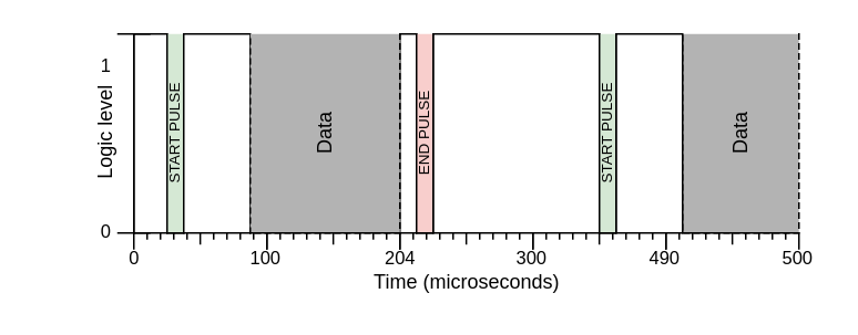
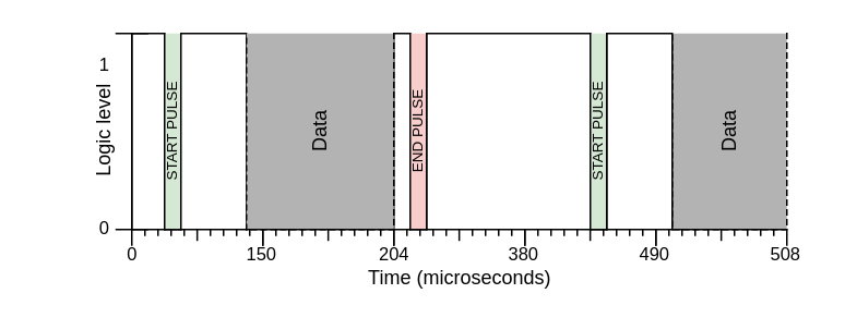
  <mxCell id="0" />
  <mxCell id="1" parent="0" />
  <mxCell id="2" value="Data" style="shape=partialRectangle;whiteSpace=wrap;html=1;bottom=0;right=1;left=1;top=1;fillColor=#B3B3B3;routingCenterX=-0.5;shadow=0;strokeColor=#000000;rotation=0;horizontal=0;direction=west;dashed=1;" vertex="1" parent="1"><mxGeometry x="410" y="20" width="70" height="120" as="geometry" /></mxCell>
  <mxCell id="3" value="" style="shape=partialRectangle;whiteSpace=wrap;html=1;bottom=1;right=1;left=1;top=0;fillColor=#FFFFFF;routingCenterX=-0.5;shadow=0;strokeColor=#000000;rotation=0;horizontal=1;direction=west;" vertex="1" parent="1"><mxGeometry x="80" y="20" width="20" height="120" as="geometry" /></mxCell>
  <mxCell id="4" value="START PULSE" style="shape=partialRectangle;whiteSpace=wrap;html=1;bottom=0;right=1;left=1;top=1;fillColor=#d5e8d4;routingCenterX=-0.5;shadow=0;strokeColor=#000000;rotation=0;horizontal=0;direction=west;fontSize=9;" vertex="1" parent="1"><mxGeometry x="100" y="20" width="10" height="120" as="geometry" /></mxCell>
  <mxCell id="5" value="" style="shape=partialRectangle;whiteSpace=wrap;html=1;bottom=1;right=1;left=1;top=0;fillColor=#FFFFFF;routingCenterX=-0.5;shadow=0;strokeColor=#000000;rotation=0;horizontal=1;direction=west;" vertex="1" parent="1"><mxGeometry x="110" y="20" width="40" height="120" as="geometry" /></mxCell>
  <mxCell id="6" value="" style="shape=partialRectangle;whiteSpace=wrap;html=1;bottom=1;right=1;left=1;top=0;fillColor=#FFFFFF;routingCenterX=-0.5;shadow=0;strokeColor=#000000;rotation=0;horizontal=1;direction=west;" vertex="1" parent="1"><mxGeometry x="240" y="20" width="10" height="120" as="geometry" /></mxCell>
  <mxCell id="7" value="" style="shape=partialRectangle;whiteSpace=wrap;html=1;bottom=1;right=1;left=1;top=0;fillColor=#FFFFFF;routingCenterX=-0.5;shadow=0;strokeColor=#000000;rotation=0;horizontal=1;direction=west;" vertex="1" parent="1"><mxGeometry x="260" y="20" width="100" height="120" as="geometry" /></mxCell>
  <mxCell id="8" value="" style="shape=partialRectangle;whiteSpace=wrap;html=1;bottom=1;right=1;left=1;top=0;fillColor=#FFFFFF;routingCenterX=-0.5;shadow=0;strokeColor=#000000;rotation=0;horizontal=1;direction=west;" vertex="1" parent="1"><mxGeometry x="370" y="20" width="40" height="120" as="geometry" /></mxCell>
  <mxCell id="9" value="Data" style="shape=partialRectangle;whiteSpace=wrap;html=1;bottom=0;right=1;left=1;top=1;fillColor=#B3B3B3;routingCenterX=-0.5;shadow=0;strokeColor=#000000;rotation=0;horizontal=0;direction=west;dashed=1;" vertex="1" parent="1"><mxGeometry x="150" y="20" width="90" height="120" as="geometry" /></mxCell>
  <mxCell id="10" value="END PULSE" style="shape=partialRectangle;whiteSpace=wrap;html=1;bottom=0;right=1;left=1;top=1;fillColor=#f8cecc;routingCenterX=-0.5;shadow=0;strokeColor=#000000;rotation=0;horizontal=0;direction=west;fontSize=9;" vertex="1" parent="1"><mxGeometry x="250" y="20" width="10" height="120" as="geometry" /></mxCell>
  <mxCell id="11" value="START PULSE" style="shape=partialRectangle;whiteSpace=wrap;html=1;bottom=0;right=1;left=1;top=1;fillColor=#d5e8d4;routingCenterX=-0.5;shadow=0;strokeColor=#000000;rotation=0;horizontal=0;direction=west;verticalAlign=middle;fontSize=9;" vertex="1" parent="1"><mxGeometry x="360" y="20" width="10" height="120" as="geometry" /></mxCell>
  <mxCell id="12" value="" style="shape=crossbar;whiteSpace=wrap;html=1;rounded=1;strokeColor=#000000;fillColor=#B3B3B3;rotation=-90;" vertex="1" parent="1"><mxGeometry x="20" y="70" width="120" height="20" as="geometry" /></mxCell>
  <mxCell id="13" value="" style="group" vertex="1" connectable="0" parent="1"><mxGeometry x="80" y="139.5" width="80" height="10.5" as="geometry" /></mxCell>
  <mxCell id="14" value="" style="endArrow=none;html=1;fontSize=11;" edge="1" parent="13"><mxGeometry width="50" height="50" relative="1" as="geometry"><mxPoint x="24" y="4.5" as="sourcePoint" /><mxPoint x="24.0" y="0.5" as="targetPoint" /></mxGeometry></mxCell>
  <mxCell id="15" value="" style="endArrow=none;html=1;fontSize=11;endSize=6;startSize=6;" edge="1" parent="13"><mxGeometry width="50" height="50" relative="1" as="geometry"><mxPoint x="39.94" y="7.5" as="sourcePoint" /><mxPoint x="39.94" y="0.5" as="targetPoint" /></mxGeometry></mxCell>
  <mxCell id="16" value="" style="endArrow=none;html=1;fontSize=11;" edge="1" parent="13"><mxGeometry width="50" height="50" relative="1" as="geometry"><mxPoint y="0.5" as="sourcePoint" /><mxPoint x="80" y="0.5" as="targetPoint" /></mxGeometry></mxCell>
  <mxCell id="17" value="" style="endArrow=none;html=1;fontSize=11;" edge="1" parent="13"><mxGeometry width="50" height="50" relative="1" as="geometry"><mxPoint y="10.5" as="sourcePoint" /><mxPoint as="targetPoint" /></mxGeometry></mxCell>
  <mxCell id="18" value="" style="endArrow=none;html=1;fontSize=11;" edge="1" parent="13"><mxGeometry width="50" height="50" relative="1" as="geometry"><mxPoint x="32" y="4.5" as="sourcePoint" /><mxPoint x="32.0" y="0.5" as="targetPoint" /></mxGeometry></mxCell>
  <mxCell id="19" value="" style="endArrow=none;html=1;fontSize=11;" edge="1" parent="13"><mxGeometry width="50" height="50" relative="1" as="geometry"><mxPoint x="16" y="4.5" as="sourcePoint" /><mxPoint x="16.0" y="0.5" as="targetPoint" /></mxGeometry></mxCell>
  <mxCell id="20" value="" style="endArrow=none;html=1;fontSize=11;" edge="1" parent="13"><mxGeometry width="50" height="50" relative="1" as="geometry"><mxPoint x="8" y="4.5" as="sourcePoint" /><mxPoint x="8.0" y="0.5" as="targetPoint" /></mxGeometry></mxCell>
  <mxCell id="21" value="" style="endArrow=none;html=1;fontSize=11;" edge="1" parent="13"><mxGeometry width="50" height="50" relative="1" as="geometry"><mxPoint x="80" y="10.5" as="sourcePoint" /><mxPoint x="80" as="targetPoint" /></mxGeometry></mxCell>
  <mxCell id="22" value="" style="endArrow=none;html=1;fontSize=11;" edge="1" parent="13"><mxGeometry width="50" height="50" relative="1" as="geometry"><mxPoint x="64" y="4.5" as="sourcePoint" /><mxPoint x="64.0" y="0.5" as="targetPoint" /></mxGeometry></mxCell>
  <mxCell id="23" value="" style="endArrow=none;html=1;fontSize=11;" edge="1" parent="13"><mxGeometry width="50" height="50" relative="1" as="geometry"><mxPoint x="72" y="4.5" as="sourcePoint" /><mxPoint x="72.0" y="0.5" as="targetPoint" /></mxGeometry></mxCell>
  <mxCell id="24" value="" style="endArrow=none;html=1;fontSize=11;" edge="1" parent="13"><mxGeometry width="50" height="50" relative="1" as="geometry"><mxPoint x="56" y="4.5" as="sourcePoint" /><mxPoint x="56.0" y="0.5" as="targetPoint" /></mxGeometry></mxCell>
  <mxCell id="25" value="" style="endArrow=none;html=1;fontSize=11;" edge="1" parent="13"><mxGeometry width="50" height="50" relative="1" as="geometry"><mxPoint x="48" y="4.5" as="sourcePoint" /><mxPoint x="48.0" y="0.5" as="targetPoint" /></mxGeometry></mxCell>
  <mxCell id="26" value="" style="group" vertex="1" connectable="0" parent="1"><mxGeometry x="160" y="139.5" width="80" height="10.5" as="geometry" /></mxCell>
  <mxCell id="27" value="" style="endArrow=none;html=1;fontSize=11;" edge="1" parent="26"><mxGeometry width="50" height="50" relative="1" as="geometry"><mxPoint x="24" y="4.5" as="sourcePoint" /><mxPoint x="24.0" y="0.5" as="targetPoint" /></mxGeometry></mxCell>
  <mxCell id="28" value="" style="endArrow=none;html=1;fontSize=11;endSize=6;startSize=6;" edge="1" parent="26"><mxGeometry width="50" height="50" relative="1" as="geometry"><mxPoint x="39.94" y="7.5" as="sourcePoint" /><mxPoint x="39.94" y="0.5" as="targetPoint" /></mxGeometry></mxCell>
  <mxCell id="29" value="" style="endArrow=none;html=1;fontSize=11;" edge="1" parent="26"><mxGeometry width="50" height="50" relative="1" as="geometry"><mxPoint y="0.5" as="sourcePoint" /><mxPoint x="80" y="0.5" as="targetPoint" /></mxGeometry></mxCell>
  <mxCell id="30" value="" style="endArrow=none;html=1;fontSize=11;" edge="1" parent="26"><mxGeometry width="50" height="50" relative="1" as="geometry"><mxPoint y="10.5" as="sourcePoint" /><mxPoint as="targetPoint" /></mxGeometry></mxCell>
  <mxCell id="31" value="" style="endArrow=none;html=1;fontSize=11;" edge="1" parent="26"><mxGeometry width="50" height="50" relative="1" as="geometry"><mxPoint x="32" y="4.5" as="sourcePoint" /><mxPoint x="32.0" y="0.5" as="targetPoint" /></mxGeometry></mxCell>
  <mxCell id="32" value="" style="endArrow=none;html=1;fontSize=11;" edge="1" parent="26"><mxGeometry width="50" height="50" relative="1" as="geometry"><mxPoint x="16" y="4.5" as="sourcePoint" /><mxPoint x="16.0" y="0.5" as="targetPoint" /></mxGeometry></mxCell>
  <mxCell id="33" value="" style="endArrow=none;html=1;fontSize=11;" edge="1" parent="26"><mxGeometry width="50" height="50" relative="1" as="geometry"><mxPoint x="8" y="4.5" as="sourcePoint" /><mxPoint x="8.0" y="0.5" as="targetPoint" /></mxGeometry></mxCell>
  <mxCell id="34" value="" style="endArrow=none;html=1;fontSize=11;" edge="1" parent="26"><mxGeometry width="50" height="50" relative="1" as="geometry"><mxPoint x="80" y="10.5" as="sourcePoint" /><mxPoint x="80" as="targetPoint" /></mxGeometry></mxCell>
  <mxCell id="35" value="" style="endArrow=none;html=1;fontSize=11;" edge="1" parent="26"><mxGeometry width="50" height="50" relative="1" as="geometry"><mxPoint x="64" y="4.5" as="sourcePoint" /><mxPoint x="64.0" y="0.5" as="targetPoint" /></mxGeometry></mxCell>
  <mxCell id="36" value="" style="endArrow=none;html=1;fontSize=11;" edge="1" parent="26"><mxGeometry width="50" height="50" relative="1" as="geometry"><mxPoint x="72" y="4.5" as="sourcePoint" /><mxPoint x="72.0" y="0.5" as="targetPoint" /></mxGeometry></mxCell>
  <mxCell id="37" value="" style="endArrow=none;html=1;fontSize=11;" edge="1" parent="26"><mxGeometry width="50" height="50" relative="1" as="geometry"><mxPoint x="56" y="4.5" as="sourcePoint" /><mxPoint x="56.0" y="0.5" as="targetPoint" /></mxGeometry></mxCell>
  <mxCell id="38" value="" style="endArrow=none;html=1;fontSize=11;" edge="1" parent="26"><mxGeometry width="50" height="50" relative="1" as="geometry"><mxPoint x="48" y="4.5" as="sourcePoint" /><mxPoint x="48.0" y="0.5" as="targetPoint" /></mxGeometry></mxCell>
  <mxCell id="39" value="" style="group" vertex="1" connectable="0" parent="1"><mxGeometry x="240" y="139.5" width="80" height="10.5" as="geometry" /></mxCell>
  <mxCell id="40" value="" style="endArrow=none;html=1;fontSize=11;" edge="1" parent="39"><mxGeometry width="50" height="50" relative="1" as="geometry"><mxPoint x="24" y="4.5" as="sourcePoint" /><mxPoint x="24.0" y="0.5" as="targetPoint" /></mxGeometry></mxCell>
  <mxCell id="41" value="" style="endArrow=none;html=1;fontSize=11;endSize=6;startSize=6;" edge="1" parent="39"><mxGeometry width="50" height="50" relative="1" as="geometry"><mxPoint x="39.94" y="7.5" as="sourcePoint" /><mxPoint x="39.94" y="0.5" as="targetPoint" /></mxGeometry></mxCell>
  <mxCell id="42" value="" style="endArrow=none;html=1;fontSize=11;" edge="1" parent="39"><mxGeometry width="50" height="50" relative="1" as="geometry"><mxPoint y="0.5" as="sourcePoint" /><mxPoint x="80" y="0.5" as="targetPoint" /></mxGeometry></mxCell>
  <mxCell id="43" value="" style="endArrow=none;html=1;fontSize=11;" edge="1" parent="39"><mxGeometry width="50" height="50" relative="1" as="geometry"><mxPoint y="10.5" as="sourcePoint" /><mxPoint as="targetPoint" /></mxGeometry></mxCell>
  <mxCell id="44" value="" style="endArrow=none;html=1;fontSize=11;" edge="1" parent="39"><mxGeometry width="50" height="50" relative="1" as="geometry"><mxPoint x="32" y="4.5" as="sourcePoint" /><mxPoint x="32.0" y="0.5" as="targetPoint" /></mxGeometry></mxCell>
  <mxCell id="45" value="" style="endArrow=none;html=1;fontSize=11;" edge="1" parent="39"><mxGeometry width="50" height="50" relative="1" as="geometry"><mxPoint x="16" y="4.5" as="sourcePoint" /><mxPoint x="16.0" y="0.5" as="targetPoint" /></mxGeometry></mxCell>
  <mxCell id="46" value="" style="endArrow=none;html=1;fontSize=11;" edge="1" parent="39"><mxGeometry width="50" height="50" relative="1" as="geometry"><mxPoint x="8" y="4.5" as="sourcePoint" /><mxPoint x="8.0" y="0.5" as="targetPoint" /></mxGeometry></mxCell>
  <mxCell id="47" value="" style="endArrow=none;html=1;fontSize=11;" edge="1" parent="39"><mxGeometry width="50" height="50" relative="1" as="geometry"><mxPoint x="80" y="10.5" as="sourcePoint" /><mxPoint x="80" as="targetPoint" /></mxGeometry></mxCell>
  <mxCell id="48" value="" style="endArrow=none;html=1;fontSize=11;" edge="1" parent="39"><mxGeometry width="50" height="50" relative="1" as="geometry"><mxPoint x="64" y="4.5" as="sourcePoint" /><mxPoint x="64.0" y="0.5" as="targetPoint" /></mxGeometry></mxCell>
  <mxCell id="49" value="" style="endArrow=none;html=1;fontSize=11;" edge="1" parent="39"><mxGeometry width="50" height="50" relative="1" as="geometry"><mxPoint x="72" y="4.5" as="sourcePoint" /><mxPoint x="72.0" y="0.5" as="targetPoint" /></mxGeometry></mxCell>
  <mxCell id="50" value="" style="endArrow=none;html=1;fontSize=11;" edge="1" parent="39"><mxGeometry width="50" height="50" relative="1" as="geometry"><mxPoint x="56" y="4.5" as="sourcePoint" /><mxPoint x="56.0" y="0.5" as="targetPoint" /></mxGeometry></mxCell>
  <mxCell id="51" value="" style="endArrow=none;html=1;fontSize=11;" edge="1" parent="39"><mxGeometry width="50" height="50" relative="1" as="geometry"><mxPoint x="48" y="4.5" as="sourcePoint" /><mxPoint x="48.0" y="0.5" as="targetPoint" /></mxGeometry></mxCell>
  <mxCell id="52" value="" style="group" vertex="1" connectable="0" parent="1"><mxGeometry x="320" y="139.5" width="80" height="10.5" as="geometry" /></mxCell>
  <mxCell id="53" value="" style="endArrow=none;html=1;fontSize=11;" edge="1" parent="52"><mxGeometry width="50" height="50" relative="1" as="geometry"><mxPoint x="24" y="4.5" as="sourcePoint" /><mxPoint x="24.0" y="0.5" as="targetPoint" /></mxGeometry></mxCell>
  <mxCell id="54" value="" style="endArrow=none;html=1;fontSize=11;endSize=6;startSize=6;" edge="1" parent="52"><mxGeometry width="50" height="50" relative="1" as="geometry"><mxPoint x="39.94" y="7.5" as="sourcePoint" /><mxPoint x="39.94" y="0.5" as="targetPoint" /></mxGeometry></mxCell>
  <mxCell id="55" value="" style="endArrow=none;html=1;fontSize=11;" edge="1" parent="52"><mxGeometry width="50" height="50" relative="1" as="geometry"><mxPoint y="0.5" as="sourcePoint" /><mxPoint x="80" y="0.5" as="targetPoint" /></mxGeometry></mxCell>
  <mxCell id="56" value="" style="endArrow=none;html=1;fontSize=11;" edge="1" parent="52"><mxGeometry width="50" height="50" relative="1" as="geometry"><mxPoint y="10.5" as="sourcePoint" /><mxPoint as="targetPoint" /></mxGeometry></mxCell>
  <mxCell id="57" value="" style="endArrow=none;html=1;fontSize=11;" edge="1" parent="52"><mxGeometry width="50" height="50" relative="1" as="geometry"><mxPoint x="32" y="4.5" as="sourcePoint" /><mxPoint x="32.0" y="0.5" as="targetPoint" /></mxGeometry></mxCell>
  <mxCell id="58" value="" style="endArrow=none;html=1;fontSize=11;" edge="1" parent="52"><mxGeometry width="50" height="50" relative="1" as="geometry"><mxPoint x="16" y="4.5" as="sourcePoint" /><mxPoint x="16.0" y="0.5" as="targetPoint" /></mxGeometry></mxCell>
  <mxCell id="59" value="" style="endArrow=none;html=1;fontSize=11;" edge="1" parent="52"><mxGeometry width="50" height="50" relative="1" as="geometry"><mxPoint x="8" y="4.5" as="sourcePoint" /><mxPoint x="8.0" y="0.5" as="targetPoint" /></mxGeometry></mxCell>
  <mxCell id="60" value="" style="endArrow=none;html=1;fontSize=11;" edge="1" parent="52"><mxGeometry width="50" height="50" relative="1" as="geometry"><mxPoint x="80" y="10.5" as="sourcePoint" /><mxPoint x="80" as="targetPoint" /></mxGeometry></mxCell>
  <mxCell id="61" value="" style="endArrow=none;html=1;fontSize=11;" edge="1" parent="52"><mxGeometry width="50" height="50" relative="1" as="geometry"><mxPoint x="64" y="4.5" as="sourcePoint" /><mxPoint x="64.0" y="0.5" as="targetPoint" /></mxGeometry></mxCell>
  <mxCell id="62" value="" style="endArrow=none;html=1;fontSize=11;" edge="1" parent="52"><mxGeometry width="50" height="50" relative="1" as="geometry"><mxPoint x="72" y="4.5" as="sourcePoint" /><mxPoint x="72.0" y="0.5" as="targetPoint" /></mxGeometry></mxCell>
  <mxCell id="63" value="" style="endArrow=none;html=1;fontSize=11;" edge="1" parent="52"><mxGeometry width="50" height="50" relative="1" as="geometry"><mxPoint x="56" y="4.5" as="sourcePoint" /><mxPoint x="56.0" y="0.5" as="targetPoint" /></mxGeometry></mxCell>
  <mxCell id="64" value="" style="endArrow=none;html=1;fontSize=11;" edge="1" parent="52"><mxGeometry width="50" height="50" relative="1" as="geometry"><mxPoint x="48" y="4.5" as="sourcePoint" /><mxPoint x="48.0" y="0.5" as="targetPoint" /></mxGeometry></mxCell>
  <mxCell id="65" value="" style="group" vertex="1" connectable="0" parent="1"><mxGeometry x="400" y="139.5" width="80" height="10.5" as="geometry" /></mxCell>
  <mxCell id="66" value="" style="endArrow=none;html=1;fontSize=11;" edge="1" parent="65"><mxGeometry width="50" height="50" relative="1" as="geometry"><mxPoint x="24" y="4.5" as="sourcePoint" /><mxPoint x="24.0" y="0.5" as="targetPoint" /></mxGeometry></mxCell>
  <mxCell id="67" value="" style="endArrow=none;html=1;fontSize=11;endSize=6;startSize=6;" edge="1" parent="65"><mxGeometry width="50" height="50" relative="1" as="geometry"><mxPoint x="39.94" y="7.5" as="sourcePoint" /><mxPoint x="39.94" y="0.5" as="targetPoint" /></mxGeometry></mxCell>
  <mxCell id="68" value="" style="endArrow=none;html=1;fontSize=11;" edge="1" parent="65"><mxGeometry width="50" height="50" relative="1" as="geometry"><mxPoint y="0.5" as="sourcePoint" /><mxPoint x="80" y="0.5" as="targetPoint" /></mxGeometry></mxCell>
  <mxCell id="69" value="" style="endArrow=none;html=1;fontSize=11;" edge="1" parent="65"><mxGeometry width="50" height="50" relative="1" as="geometry"><mxPoint y="10.5" as="sourcePoint" /><mxPoint as="targetPoint" /></mxGeometry></mxCell>
  <mxCell id="70" value="" style="endArrow=none;html=1;fontSize=11;" edge="1" parent="65"><mxGeometry width="50" height="50" relative="1" as="geometry"><mxPoint x="32" y="4.5" as="sourcePoint" /><mxPoint x="32.0" y="0.5" as="targetPoint" /></mxGeometry></mxCell>
  <mxCell id="71" value="" style="endArrow=none;html=1;fontSize=11;" edge="1" parent="65"><mxGeometry width="50" height="50" relative="1" as="geometry"><mxPoint x="16" y="4.5" as="sourcePoint" /><mxPoint x="16.0" y="0.5" as="targetPoint" /></mxGeometry></mxCell>
  <mxCell id="72" value="" style="endArrow=none;html=1;fontSize=11;" edge="1" parent="65"><mxGeometry width="50" height="50" relative="1" as="geometry"><mxPoint x="8" y="4.5" as="sourcePoint" /><mxPoint x="8.0" y="0.5" as="targetPoint" /></mxGeometry></mxCell>
  <mxCell id="73" value="" style="endArrow=none;html=1;fontSize=11;" edge="1" parent="65"><mxGeometry width="50" height="50" relative="1" as="geometry"><mxPoint x="80" y="10.5" as="sourcePoint" /><mxPoint x="80" as="targetPoint" /></mxGeometry></mxCell>
  <mxCell id="74" value="" style="endArrow=none;html=1;fontSize=11;" edge="1" parent="65"><mxGeometry width="50" height="50" relative="1" as="geometry"><mxPoint x="64" y="4.5" as="sourcePoint" /><mxPoint x="64.0" y="0.5" as="targetPoint" /></mxGeometry></mxCell>
  <mxCell id="75" value="" style="endArrow=none;html=1;fontSize=11;" edge="1" parent="65"><mxGeometry width="50" height="50" relative="1" as="geometry"><mxPoint x="72" y="4.5" as="sourcePoint" /><mxPoint x="72.0" y="0.5" as="targetPoint" /></mxGeometry></mxCell>
  <mxCell id="76" value="" style="endArrow=none;html=1;fontSize=11;" edge="1" parent="65"><mxGeometry width="50" height="50" relative="1" as="geometry"><mxPoint x="56" y="4.5" as="sourcePoint" /><mxPoint x="56.0" y="0.5" as="targetPoint" /></mxGeometry></mxCell>
  <mxCell id="77" value="" style="endArrow=none;html=1;fontSize=11;" edge="1" parent="65"><mxGeometry width="50" height="50" relative="1" as="geometry"><mxPoint x="48" y="4.5" as="sourcePoint" /><mxPoint x="48.0" y="0.5" as="targetPoint" /></mxGeometry></mxCell>
  <mxCell id="78" value="1" style="text;html=1;align=center;verticalAlign=middle;resizable=0;points=[];autosize=1;fontSize=11;" vertex="1" parent="1"><mxGeometry x="54" y="30" width="18" height="18" as="geometry" /></mxCell>
  <mxCell id="79" value="0" style="text;html=1;align=center;verticalAlign=middle;resizable=0;points=[];autosize=1;fontSize=11;" vertex="1" parent="1"><mxGeometry x="54" y="130" width="18" height="18" as="geometry" /></mxCell>
  <mxCell id="80" value="0" style="text;html=1;align=center;verticalAlign=middle;resizable=0;points=[];autosize=1;fontSize=11;" vertex="1" parent="1"><mxGeometry x="71" y="146" width="18" height="18" as="geometry" /></mxCell>
- <mxCell id="81" value="100&lt;br&gt;" style="text;html=1;align=center;verticalAlign=middle;resizable=0;points=[];autosize=1;fontSize=11;" vertex="1" parent="1"><mxGeometry x="144" y="146" width="30" height="18" as="geometry" /></mxCell>
+ <mxCell id="81" value="150&lt;br&gt;" style="text;html=1;align=center;verticalAlign=middle;resizable=0;points=[];autosize=1;fontSize=11;" vertex="1" parent="1"><mxGeometry x="144" y="146" width="30" height="18" as="geometry" /></mxCell>
  <mxCell id="82" value="204" style="text;html=1;align=center;verticalAlign=middle;resizable=0;points=[];autosize=1;fontSize=11;" vertex="1" parent="1"><mxGeometry x="225" y="146" width="30" height="18" as="geometry" /></mxCell>
- <mxCell id="83" value="300" style="text;html=1;align=center;verticalAlign=middle;resizable=0;points=[];autosize=1;fontSize=11;" vertex="1" parent="1"><mxGeometry x="304" y="146" width="30" height="18" as="geometry" /></mxCell>
+ <mxCell id="83" value="380" style="text;html=1;align=center;verticalAlign=middle;resizable=0;points=[];autosize=1;fontSize=11;" vertex="1" parent="1"><mxGeometry x="304" y="146" width="30" height="18" as="geometry" /></mxCell>
  <mxCell id="84" value="490" style="text;html=1;align=center;verticalAlign=middle;resizable=0;points=[];autosize=1;fontSize=11;" vertex="1" parent="1"><mxGeometry x="384" y="146" width="30" height="18" as="geometry" /></mxCell>
- <mxCell id="85" value="500" style="text;html=1;align=center;verticalAlign=middle;resizable=0;points=[];autosize=1;fontSize=11;" vertex="1" parent="1"><mxGeometry x="464" y="146" width="30" height="18" as="geometry" /></mxCell>
+ <mxCell id="85" value="508" style="text;html=1;align=center;verticalAlign=middle;resizable=0;points=[];autosize=1;fontSize=11;" vertex="1" parent="1"><mxGeometry x="464" y="146" width="30" height="18" as="geometry" /></mxCell>
  <mxCell id="86" value="Time (microseconds)" style="text;html=1;align=center;verticalAlign=middle;resizable=0;points=[];autosize=1;" vertex="1" parent="1"><mxGeometry x="218" y="160" width="124" height="20" as="geometry" /></mxCell>
  <mxCell id="87" value="Logic level" style="text;html=1;align=center;verticalAlign=middle;resizable=0;points=[];autosize=1;rotation=-90;" vertex="1" parent="1"><mxGeometry x="29" y="70" width="68" height="20" as="geometry" /></mxCell>
